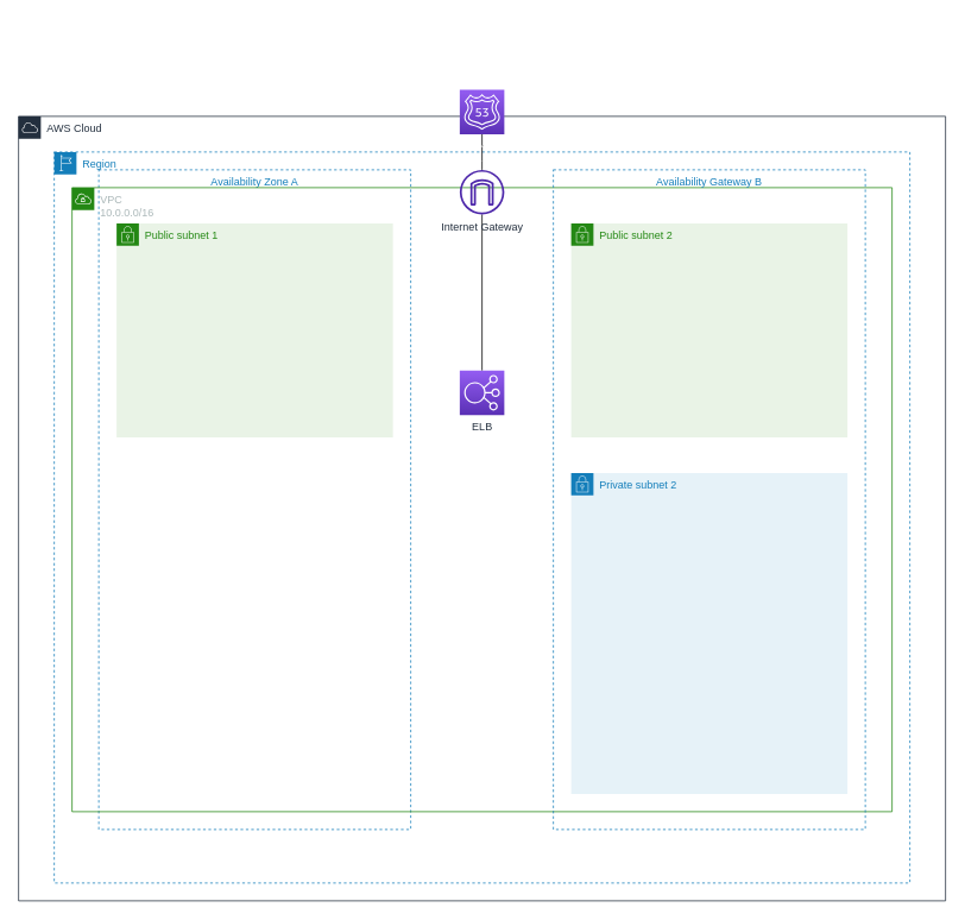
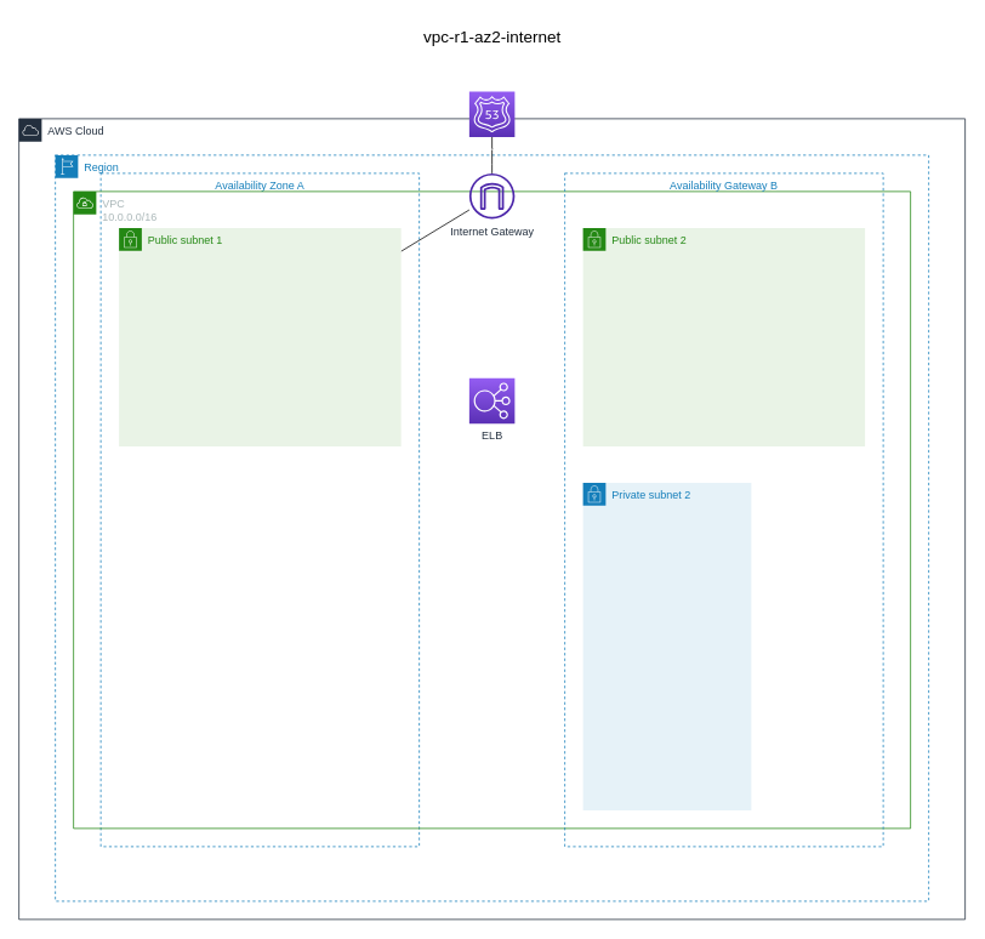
  <mxCell id="0" />
  <mxCell id="1" parent="0" />
  <mxCell id="2" value="AWS Cloud" style="points=[[0,0],[0.25,0],[0.5,0],[0.75,0],[1,0],[1,0.25],[1,0.5],[1,0.75],[1,1],[0.75,1],[0.5,1],[0.25,1],[0,1],[0,0.75],[0,0.5],[0,0.25]];outlineConnect=0;gradientColor=none;html=1;whiteSpace=wrap;fontSize=12;fontStyle=0;container=1;pointerEvents=0;collapsible=0;recursiveResize=0;shape=mxgraph.aws4.group;grIcon=mxgraph.aws4.group_aws_cloud;strokeColor=#232F3E;fillColor=none;verticalAlign=top;align=left;spacingLeft=30;fontColor=#232F3E;dashed=0;movable=1;resizable=1;rotatable=1;deletable=1;editable=1;connectable=1;" vertex="1" parent="1"><mxGeometry x="20" y="130" width="1040" height="880" as="geometry" /></mxCell>
  <mxCell id="3" value="Availability Zone A" style="fillColor=none;strokeColor=#147EBA;dashed=1;verticalAlign=top;fontStyle=0;fontColor=#147EBA;" vertex="1" parent="2"><mxGeometry x="90" y="60" width="350" height="740" as="geometry" /></mxCell>
  <mxCell id="4" value="Region" style="points=[[0,0],[0.25,0],[0.5,0],[0.75,0],[1,0],[1,0.25],[1,0.5],[1,0.75],[1,1],[0.75,1],[0.5,1],[0.25,1],[0,1],[0,0.75],[0,0.5],[0,0.25]];outlineConnect=0;gradientColor=none;html=1;whiteSpace=wrap;fontSize=12;fontStyle=0;container=1;pointerEvents=0;collapsible=0;recursiveResize=0;shape=mxgraph.aws4.group;grIcon=mxgraph.aws4.group_region;strokeColor=#147EBA;fillColor=none;verticalAlign=top;align=left;spacingLeft=30;fontColor=#147EBA;dashed=1;" vertex="1" parent="2"><mxGeometry x="40" y="40" width="960" height="820" as="geometry" /></mxCell>
  <mxCell id="5" value="VPC&lt;br&gt;10.0.0.0/16" style="points=[[0,0],[0.25,0],[0.5,0],[0.75,0],[1,0],[1,0.25],[1,0.5],[1,0.75],[1,1],[0.75,1],[0.5,1],[0.25,1],[0,1],[0,0.75],[0,0.5],[0,0.25]];outlineConnect=0;gradientColor=none;html=1;whiteSpace=wrap;fontSize=12;fontStyle=0;container=1;pointerEvents=0;collapsible=0;recursiveResize=0;shape=mxgraph.aws4.group;grIcon=mxgraph.aws4.group_vpc;strokeColor=#248814;fillColor=none;verticalAlign=top;align=left;spacingLeft=30;fontColor=#AAB7B8;dashed=0;movable=1;resizable=1;rotatable=1;deletable=1;editable=1;connectable=1;" vertex="1" parent="4"><mxGeometry x="20" y="40" width="920" height="700" as="geometry" /></mxCell>
  <mxCell id="6" value="ELB" style="sketch=0;points=[[0,0,0],[0.25,0,0],[0.5,0,0],[0.75,0,0],[1,0,0],[0,1,0],[0.25,1,0],[0.5,1,0],[0.75,1,0],[1,1,0],[0,0.25,0],[0,0.5,0],[0,0.75,0],[1,0.25,0],[1,0.5,0],[1,0.75,0]];outlineConnect=0;fontColor=#232F3E;gradientColor=#945DF2;gradientDirection=north;fillColor=#5A30B5;strokeColor=#ffffff;dashed=0;verticalLabelPosition=bottom;verticalAlign=top;align=center;html=1;fontSize=12;fontStyle=0;aspect=fixed;shape=mxgraph.aws4.resourceIcon;resIcon=mxgraph.aws4.elastic_load_balancing;shadow=0;" vertex="1" parent="5"><mxGeometry x="435" y="205" width="50" height="50" as="geometry" /></mxCell>
  <mxCell id="7" value="Availability Gateway B" style="fillColor=none;strokeColor=#147EBA;dashed=1;verticalAlign=top;fontStyle=0;fontColor=#147EBA;" vertex="1" parent="4"><mxGeometry x="560" y="20" width="350" height="740" as="geometry" /></mxCell>
  <mxCell id="8" value="Public subnet 2" style="points=[[0,0],[0.25,0],[0.5,0],[0.75,0],[1,0],[1,0.25],[1,0.5],[1,0.75],[1,1],[0.75,1],[0.5,1],[0.25,1],[0,1],[0,0.75],[0,0.5],[0,0.25]];outlineConnect=0;gradientColor=none;html=1;whiteSpace=wrap;fontSize=12;fontStyle=0;container=1;pointerEvents=0;collapsible=0;recursiveResize=0;shape=mxgraph.aws4.group;grIcon=mxgraph.aws4.group_security_group;grStroke=0;strokeColor=#248814;fillColor=#E9F3E6;verticalAlign=top;align=left;spacingLeft=30;fontColor=#248814;dashed=0;" vertex="1" parent="4"><mxGeometry x="580" y="80" width="310" height="240" as="geometry" /></mxCell>
- <mxCell id="9" value="Private subnet 2" style="points=[[0,0],[0.25,0],[0.5,0],[0.75,0],[1,0],[1,0.25],[1,0.5],[1,0.75],[1,1],[0.75,1],[0.5,1],[0.25,1],[0,1],[0,0.75],[0,0.5],[0,0.25]];outlineConnect=0;gradientColor=none;html=1;whiteSpace=wrap;fontSize=12;fontStyle=0;container=1;pointerEvents=0;collapsible=0;recursiveResize=0;shape=mxgraph.aws4.group;grIcon=mxgraph.aws4.group_security_group;grStroke=0;strokeColor=#147EBA;fillColor=#E6F2F8;verticalAlign=top;align=left;spacingLeft=30;fontColor=#147EBA;dashed=0;" vertex="1" parent="4"><mxGeometry x="580" y="360" width="310" height="360" as="geometry" /></mxCell>
- <mxCell id="10" value="" style="edgeStyle=none;rounded=0;orthogonalLoop=1;jettySize=auto;html=1;fontSize=18;endArrow=none;endFill=0;" edge="1" parent="4" source="11" target="6"><mxGeometry relative="1" as="geometry" /></mxCell>
+ <mxCell id="9" value="Private subnet 2" style="points=[[0,0],[0.25,0],[0.5,0],[0.75,0],[1,0],[1,0.25],[1,0.5],[1,0.75],[1,1],[0.75,1],[0.5,1],[0.25,1],[0,1],[0,0.75],[0,0.5],[0,0.25]];outlineConnect=0;gradientColor=none;html=1;whiteSpace=wrap;fontSize=12;fontStyle=0;container=1;pointerEvents=0;collapsible=0;recursiveResize=0;shape=mxgraph.aws4.group;grIcon=mxgraph.aws4.group_security_group;grStroke=0;strokeColor=#147EBA;fillColor=#E6F2F8;verticalAlign=top;align=left;spacingLeft=30;fontColor=#147EBA;dashed=0;" vertex="1" parent="4"><mxGeometry x="580" y="360" width="185" height="360" as="geometry" /></mxCell>
+ <mxCell id="10" value="" style="edgeStyle=none;rounded=0;orthogonalLoop=1;jettySize=auto;html=1;fontSize=18;endArrow=none;endFill=0;" edge="1" parent="4" source="11" target="12"><mxGeometry relative="1" as="geometry" /></mxCell>
  <mxCell id="11" value="Internet Gateway" style="outlineConnect=0;fontColor=#232F3E;gradientColor=none;fillColor=#4D27AA;strokeColor=none;dashed=0;verticalLabelPosition=bottom;verticalAlign=top;align=center;html=1;fontSize=12;fontStyle=0;aspect=fixed;pointerEvents=1;shape=mxgraph.aws4.internet_gateway;shadow=0;" vertex="1" parent="4"><mxGeometry x="455" y="20" width="50" height="50" as="geometry" /></mxCell>
  <mxCell id="12" value="Public subnet 1&lt;br&gt;" style="points=[[0,0],[0.25,0],[0.5,0],[0.75,0],[1,0],[1,0.25],[1,0.5],[1,0.75],[1,1],[0.75,1],[0.5,1],[0.25,1],[0,1],[0,0.75],[0,0.5],[0,0.25]];outlineConnect=0;gradientColor=none;html=1;whiteSpace=wrap;fontSize=12;fontStyle=0;container=1;pointerEvents=0;collapsible=0;recursiveResize=0;shape=mxgraph.aws4.group;grIcon=mxgraph.aws4.group_security_group;grStroke=0;strokeColor=#248814;fillColor=#E9F3E6;verticalAlign=top;align=left;spacingLeft=30;fontColor=#248814;dashed=0;" vertex="1" parent="2"><mxGeometry x="110" y="120" width="310" height="240" as="geometry" /></mxCell>
+ <mxCell id="13" value="&lt;font style=&quot;font-size: 18px;&quot;&gt;vpc-r1-az2-internet&lt;/font&gt;" style="text;html=1;align=center;verticalAlign=middle;resizable=0;points=[];autosize=1;strokeColor=none;fillColor=none;" vertex="1" parent="1"><mxGeometry x="455" y="20" width="170" height="40" as="geometry" /></mxCell>
  <mxCell id="14" style="rounded=0;orthogonalLoop=1;jettySize=auto;html=1;fontSize=18;endArrow=none;endFill=0;" edge="1" parent="1" source="15" target="11"><mxGeometry relative="1" as="geometry"><Array as="points"><mxPoint x="540" y="180" /></Array></mxGeometry></mxCell>
  <mxCell id="15" value="&lt;hr&gt;" style="sketch=0;points=[[0,0,0],[0.25,0,0],[0.5,0,0],[0.75,0,0],[1,0,0],[0,1,0],[0.25,1,0],[0.5,1,0],[0.75,1,0],[1,1,0],[0,0.25,0],[0,0.5,0],[0,0.75,0],[1,0.25,0],[1,0.5,0],[1,0.75,0]];outlineConnect=0;fontColor=#232F3E;gradientColor=#945DF2;gradientDirection=north;fillColor=#5A30B5;strokeColor=#ffffff;dashed=0;verticalLabelPosition=bottom;verticalAlign=top;align=center;html=1;fontSize=12;fontStyle=0;aspect=fixed;shape=mxgraph.aws4.resourceIcon;resIcon=mxgraph.aws4.route_53;" vertex="1" parent="1"><mxGeometry x="515" y="100" width="50" height="50" as="geometry" /></mxCell>
